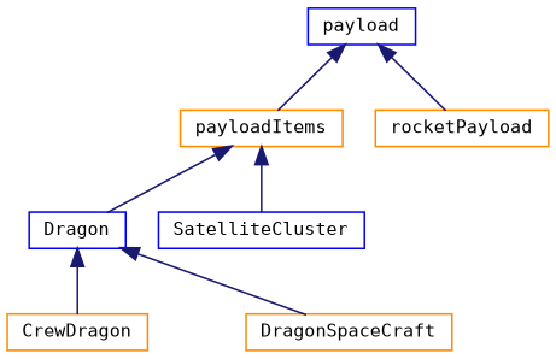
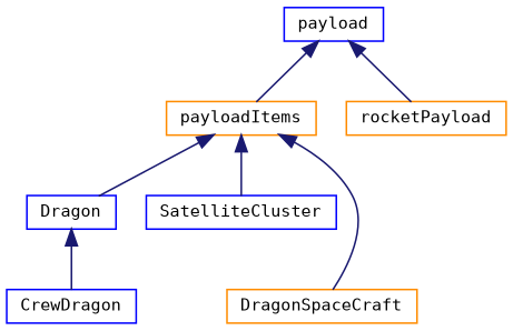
  digraph {
    fontname="DejaVu Sans Mono"
    rankdir=TB
    node [color=blue fillcolor=white fontname="DejaVu Sans Mono" fontsize=10 shape=record style=filled]
    edge [color=midnightblue dir=back fontname="DejaVu Sans Mono" fontsize=10 labelfontname=Helvetica labelfontsize=10 style=solid]
    n1 [height=0.2 label=payload width=0.4]
    n2 [color=darkorange height=0.2 label=payloadItems width=0.4]
    n3 [color=darkorange height=0.2 label=rocketPayload width=0.4]
    n4 [height=0.2 label=Dragon width=0.4]
    n5 [height=0.2 label=SatelliteCluster width=0.4]
-   n6 [color=darkorange height=0.2 label=CrewDragon width=0.4]
+   n6 [height=0.2 label=CrewDragon width=0.4]
    n7 [color=darkorange height=0.2 label=DragonSpaceCraft width=0.4]
    n1 -> n2
    n1 -> n3
    n2 -> n4
    n2 -> n5
    n4 -> n6
-   n4 -> n7
+   n2 -> n7
  }
